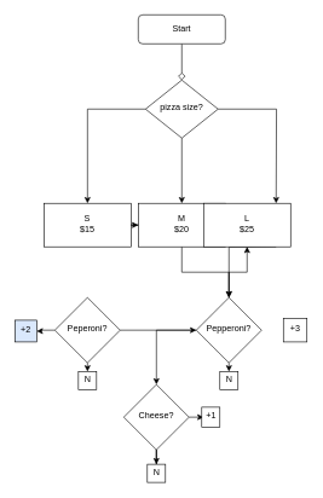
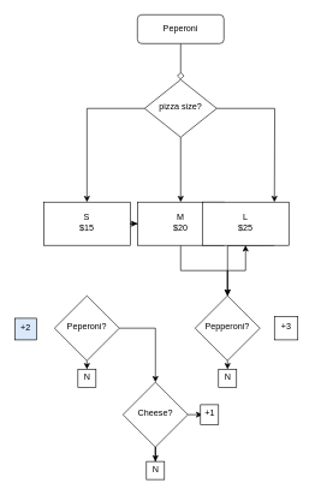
  <mxCell id="0" />
  <mxCell id="1" parent="0" />
  <mxCell id="2" value="" style="rounded=0;html=1;jettySize=auto;orthogonalLoop=1;fontSize=11;endArrow=diamond;endFill=0;endSize=8;strokeWidth=1;shadow=0;labelBackgroundColor=none;edgeStyle=orthogonalEdgeStyle;" parent="1" source="3" target="7" edge="1"><mxGeometry relative="1" as="geometry" /></mxCell>
- <mxCell id="3" value="Start" style="rounded=1;whiteSpace=wrap;html=1;fontSize=12;glass=0;strokeWidth=1;shadow=0;" parent="1" vertex="1"><mxGeometry x="190" y="20" width="120" height="40" as="geometry" /></mxCell>
+ <mxCell id="3" value="Peperoni" style="rounded=1;whiteSpace=wrap;html=1;fontSize=12;glass=0;strokeWidth=1;shadow=0;" parent="1" vertex="1"><mxGeometry x="190" y="20" width="120" height="40" as="geometry" /></mxCell>
  <mxCell id="4" value="" style="edgeStyle=orthogonalEdgeStyle;rounded=0;orthogonalLoop=1;jettySize=auto;html=1;" edge="1" parent="1" source="7" target="9"><mxGeometry relative="1" as="geometry" /></mxCell>
  <mxCell id="5" value="" style="edgeStyle=orthogonalEdgeStyle;rounded=0;orthogonalLoop=1;jettySize=auto;html=1;" edge="1" parent="1" source="7" target="11"><mxGeometry relative="1" as="geometry" /></mxCell>
  <mxCell id="6" value="" style="edgeStyle=orthogonalEdgeStyle;rounded=0;orthogonalLoop=1;jettySize=auto;html=1;" edge="1" parent="1" source="7"><mxGeometry relative="1" as="geometry"><mxPoint x="380" y="280" as="targetPoint" /></mxGeometry></mxCell>
  <mxCell id="7" value="pizza size?" style="rhombus;whiteSpace=wrap;html=1;shadow=0;fontFamily=Helvetica;fontSize=12;align=center;strokeWidth=1;spacing=6;spacingTop=-4;" parent="1" vertex="1"><mxGeometry x="200" y="110" width="100" height="80" as="geometry" /></mxCell>
  <mxCell id="8" value="" style="edgeStyle=orthogonalEdgeStyle;rounded=0;orthogonalLoop=1;jettySize=auto;html=1;" edge="1" parent="1" source="9" target="11"><mxGeometry relative="1" as="geometry" /></mxCell>
  <mxCell id="9" value="S&lt;br&gt;$15" style="whiteSpace=wrap;html=1;shadow=0;strokeWidth=1;spacing=6;spacingTop=-4;" vertex="1" parent="1"><mxGeometry x="60" y="280" width="120" height="60" as="geometry" /></mxCell>
  <mxCell id="10" value="" style="edgeStyle=orthogonalEdgeStyle;rounded=0;orthogonalLoop=1;jettySize=auto;html=1;" edge="1" parent="1" source="11" target="21"><mxGeometry relative="1" as="geometry" /></mxCell>
  <mxCell id="11" value="M&lt;br&gt;$20" style="whiteSpace=wrap;html=1;shadow=0;strokeWidth=1;spacing=6;spacingTop=-4;" vertex="1" parent="1"><mxGeometry x="190" y="280" width="120" height="60" as="geometry" /></mxCell>
  <mxCell id="12" style="edgeStyle=orthogonalEdgeStyle;rounded=0;orthogonalLoop=1;jettySize=auto;html=1;" edge="1" parent="1" target="21"><mxGeometry relative="1" as="geometry"><mxPoint x="380" y="340" as="sourcePoint" /></mxGeometry></mxCell>
  <mxCell id="13" value="L&lt;br&gt;$25" style="whiteSpace=wrap;html=1;shadow=0;strokeWidth=1;spacing=6;spacingTop=-4;" vertex="1" parent="1"><mxGeometry x="280" y="280" width="120" height="60" as="geometry" /></mxCell>
- <mxCell id="14" value="" style="edgeStyle=orthogonalEdgeStyle;rounded=0;orthogonalLoop=1;jettySize=auto;html=1;" edge="1" parent="1" source="17" target="22"><mxGeometry relative="1" as="geometry" /></mxCell>
- <mxCell id="15" value="" style="edgeStyle=orthogonalEdgeStyle;rounded=0;orthogonalLoop=1;jettySize=auto;html=1;" edge="1" parent="1" source="17" target="21"><mxGeometry relative="1" as="geometry" /></mxCell>
+ <mxCell id="15" value="" style="edgeStyle=orthogonalEdgeStyle;rounded=0;orthogonalLoop=1;jettySize=auto;html=1;" edge="1" parent="1" source="17" target="26"><mxGeometry relative="1" as="geometry" /></mxCell>
  <mxCell id="16" style="edgeStyle=orthogonalEdgeStyle;rounded=0;orthogonalLoop=1;jettySize=auto;html=1;exitX=0.5;exitY=1;exitDx=0;exitDy=0;entryX=0.5;entryY=0;entryDx=0;entryDy=0;" edge="1" parent="1" source="17" target="29"><mxGeometry relative="1" as="geometry" /></mxCell>
  <mxCell id="17" value="Peperoni?" style="rhombus;whiteSpace=wrap;html=1;shadow=0;strokeWidth=1;spacing=6;spacingTop=-4;" vertex="1" parent="1"><mxGeometry x="75" y="410" width="90" height="90" as="geometry" /></mxCell>
  <mxCell id="18" value="" style="edgeStyle=orthogonalEdgeStyle;rounded=0;orthogonalLoop=1;jettySize=auto;html=1;" edge="1" parent="1" source="21" target="13"><mxGeometry relative="1" as="geometry" /></mxCell>
- <mxCell id="19" style="edgeStyle=orthogonalEdgeStyle;rounded=0;orthogonalLoop=1;jettySize=auto;html=1;entryX=0.5;entryY=0;entryDx=0;entryDy=0;" edge="1" parent="1" source="21" target="26"><mxGeometry relative="1" as="geometry" /></mxCell>
  <mxCell id="20" style="edgeStyle=orthogonalEdgeStyle;rounded=0;orthogonalLoop=1;jettySize=auto;html=1;exitX=0.5;exitY=1;exitDx=0;exitDy=0;entryX=0.5;entryY=0;entryDx=0;entryDy=0;" edge="1" parent="1" source="21" target="30"><mxGeometry relative="1" as="geometry" /></mxCell>
  <mxCell id="21" value="Pepperoni?" style="rhombus;whiteSpace=wrap;html=1;shadow=0;strokeWidth=1;spacing=6;spacingTop=-4;" vertex="1" parent="1"><mxGeometry x="270" y="410" width="90" height="90" as="geometry" /></mxCell>
  <mxCell id="22" value="+2" style="whiteSpace=wrap;html=1;shadow=0;strokeWidth=1;spacing=6;spacingTop=-4;fillColor=#dae8fc;" vertex="1" parent="1"><mxGeometry x="20" y="441.25" width="30" height="30" as="geometry" /></mxCell>
- <mxCell id="23" value="+3" style="whiteSpace=wrap;html=1;shadow=0;strokeWidth=1;spacing=6;spacingTop=-4;" vertex="1" parent="1"><mxGeometry x="390" y="438.75" width="32.5" height="32.5" as="geometry" /></mxCell>
+ <mxCell id="23" value="+3" style="whiteSpace=wrap;html=1;shadow=0;strokeWidth=1;spacing=6;spacingTop=-4;" vertex="1" parent="1"><mxGeometry x="380" y="438.75" width="32.5" height="32.5" as="geometry" /></mxCell>
  <mxCell id="24" value="" style="edgeStyle=orthogonalEdgeStyle;rounded=0;orthogonalLoop=1;jettySize=auto;html=1;" edge="1" parent="1" source="26" target="27"><mxGeometry relative="1" as="geometry" /></mxCell>
  <mxCell id="25" value="" style="edgeStyle=orthogonalEdgeStyle;rounded=0;orthogonalLoop=1;jettySize=auto;html=1;" edge="1" parent="1" source="26" target="28"><mxGeometry relative="1" as="geometry" /></mxCell>
  <mxCell id="26" value="Cheese?" style="rhombus;whiteSpace=wrap;html=1;shadow=0;strokeWidth=1;spacing=6;spacingTop=-4;" vertex="1" parent="1"><mxGeometry x="170" y="530" width="90" height="90" as="geometry" /></mxCell>
  <mxCell id="27" value="+1" style="whiteSpace=wrap;html=1;shadow=0;strokeWidth=1;spacing=6;spacingTop=-4;" vertex="1" parent="1"><mxGeometry x="277.5" y="561.25" width="25" height="27.5" as="geometry" /></mxCell>
  <mxCell id="28" value="N" style="whiteSpace=wrap;html=1;shadow=0;strokeWidth=1;spacing=6;spacingTop=-4;" vertex="1" parent="1"><mxGeometry x="202.5" y="640" width="25" height="25" as="geometry" /></mxCell>
  <mxCell id="29" value="N" style="whiteSpace=wrap;html=1;shadow=0;strokeWidth=1;spacing=6;spacingTop=-4;" vertex="1" parent="1"><mxGeometry x="107.5" y="512" width="25" height="25" as="geometry" /></mxCell>
  <mxCell id="30" value="N" style="whiteSpace=wrap;html=1;shadow=0;strokeWidth=1;spacing=6;spacingTop=-4;" vertex="1" parent="1"><mxGeometry x="302.5" y="512" width="25" height="25" as="geometry" /></mxCell>
